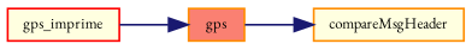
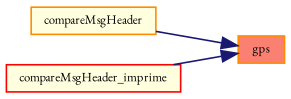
  digraph {
    fontname="EB Garamond"
    rankdir=RL
    node [color=darkorange fillcolor=lightyellow fontname="EB Garamond" fontsize=8 shape=record style=filled]
    edge [color=midnightblue dir=back fontname="EB Garamond" fontsize=8 labelfontname=DejaVuSansMono labelfontsize=8 style=solid]
    n1 [fontcolor=black height=0.2 label=compareMsgHeader width=0.4]
    n2 [fillcolor=salmon height=0.2 label=gps width=0.4]
-   n3 [color=red height=0.2 label=gps_imprime width=0.4]
-   n1 -> n2
+   n3 [color=red height=0.2 label=compareMsgHeader_imprime width=0.4]
+   n2 -> n1
    n2 -> n3
  }
